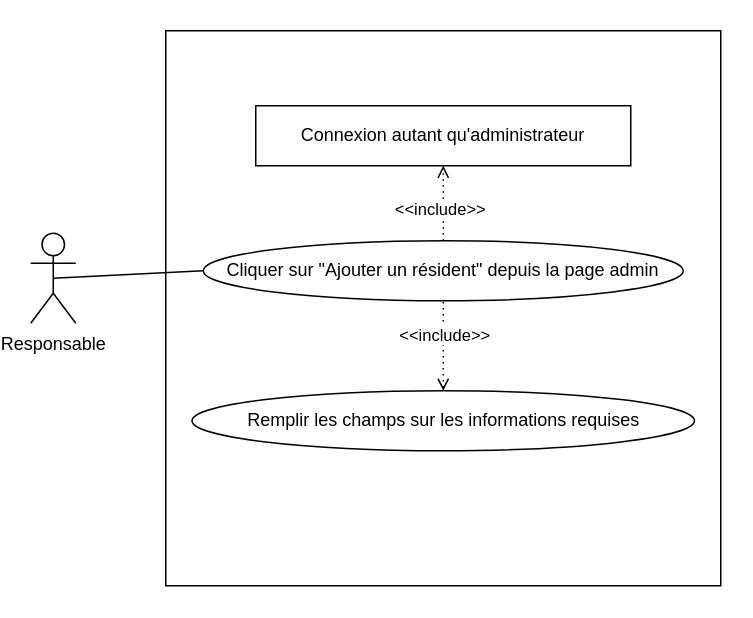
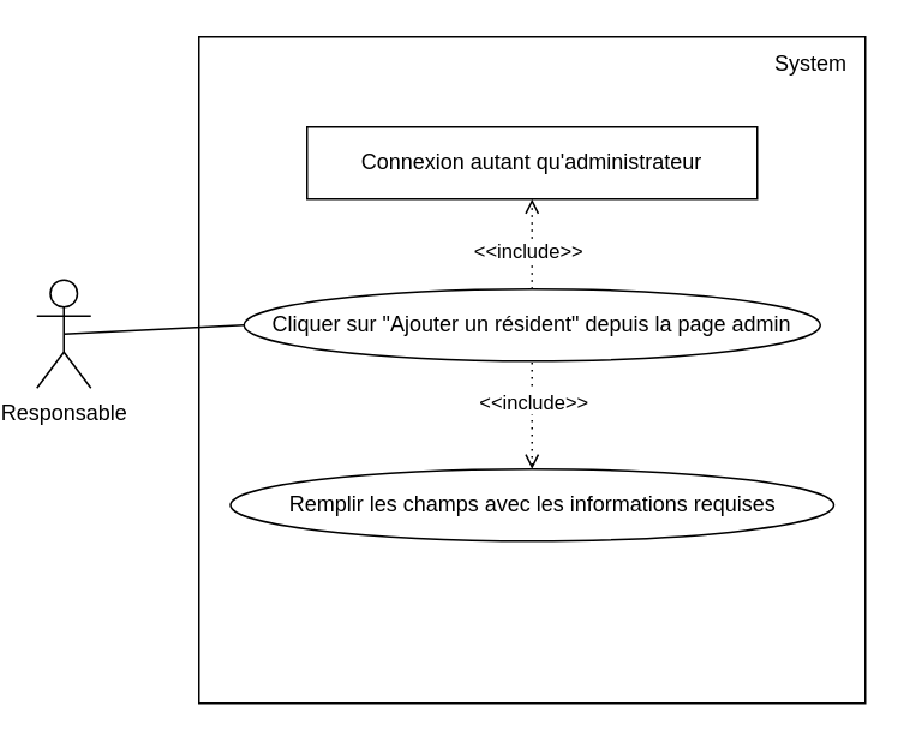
  <mxCell id="0" />
  <mxCell id="1" parent="0" />
  <mxCell id="2" value="" style="whiteSpace=wrap;html=1;aspect=fixed;" parent="1" vertex="1"><mxGeometry x="110" y="20" width="370" height="370" as="geometry" /></mxCell>
  <mxCell id="3" value="Responsable" style="shape=umlActor;verticalLabelPosition=bottom;verticalAlign=top;html=1;outlineConnect=0;" parent="1" vertex="1"><mxGeometry x="20" y="155" width="30" height="60" as="geometry" /></mxCell>
+ <mxCell id="4" value="System" style="text;html=1;strokeColor=none;fillColor=none;align=center;verticalAlign=middle;whiteSpace=wrap;rounded=0;" parent="1" vertex="1"><mxGeometry x="420" y="20" width="60" height="30" as="geometry" /></mxCell>
  <mxCell id="5" value="Connexion autant qu'administrateur" style="whiteSpace=wrap;html=1;rounded=0;" parent="1" vertex="1"><mxGeometry x="170" y="70" width="250" height="40" as="geometry" /></mxCell>
  <mxCell id="6" value="Cliquer sur &quot;Ajouter un résident&quot; depuis la page admin" style="ellipse;whiteSpace=wrap;html=1;" parent="1" vertex="1"><mxGeometry x="135" y="160" width="320" height="40" as="geometry" /></mxCell>
- <mxCell id="7" value="Remplir les champs sur les informations requises" style="ellipse;whiteSpace=wrap;html=1;" parent="1" vertex="1"><mxGeometry x="127.5" y="260" width="335" height="40" as="geometry" /></mxCell>
+ <mxCell id="7" value="Remplir les champs avec les informations requises" style="ellipse;whiteSpace=wrap;html=1;" parent="1" vertex="1"><mxGeometry x="127.5" y="260" width="335" height="40" as="geometry" /></mxCell>
  <mxCell id="8" value="" style="endArrow=none;html=1;rounded=0;exitX=0.5;exitY=0.5;exitDx=0;exitDy=0;exitPerimeter=0;entryX=0;entryY=0.5;entryDx=0;entryDy=0;" parent="1" source="3" target="6" edge="1"><mxGeometry width="50" height="50" relative="1" as="geometry"><mxPoint x="295" y="240" as="sourcePoint" /><mxPoint x="345" y="190" as="targetPoint" /></mxGeometry></mxCell>
  <mxCell id="9" value="" style="endArrow=open;dashed=1;html=1;dashPattern=1 3;strokeWidth=1;rounded=0;entryX=0.5;entryY=1;entryDx=0;entryDy=0;exitX=0.5;exitY=0;exitDx=0;exitDy=0;endFill=0;" parent="1" source="6" target="5" edge="1"><mxGeometry width="50" height="50" relative="1" as="geometry"><mxPoint x="295" y="240" as="sourcePoint" /><mxPoint x="345" y="190" as="targetPoint" /></mxGeometry></mxCell>
  <mxCell id="10" value="&amp;lt;&amp;lt;include&amp;gt;&amp;gt;" style="edgeLabel;html=1;align=center;verticalAlign=middle;resizable=0;points=[];" parent="9" vertex="1" connectable="0"><mxGeometry x="-0.12" y="3" relative="1" as="geometry"><mxPoint as="offset" /></mxGeometry></mxCell>
  <mxCell id="11" value="" style="endArrow=none;dashed=1;html=1;dashPattern=1 3;strokeWidth=1;rounded=0;exitX=0.5;exitY=0;exitDx=0;exitDy=0;entryX=0.5;entryY=1;entryDx=0;entryDy=0;startArrow=open;startFill=0;" parent="1" source="7" target="6" edge="1"><mxGeometry width="50" height="50" relative="1" as="geometry"><mxPoint x="295" y="240" as="sourcePoint" /><mxPoint x="345" y="190" as="targetPoint" /></mxGeometry></mxCell>
  <mxCell id="12" value="&amp;lt;&amp;lt;include&amp;gt;&amp;gt;" style="edgeLabel;html=1;align=center;verticalAlign=middle;resizable=0;points=[];" parent="11" vertex="1" connectable="0"><mxGeometry x="0.267" relative="1" as="geometry"><mxPoint as="offset" /></mxGeometry></mxCell>
